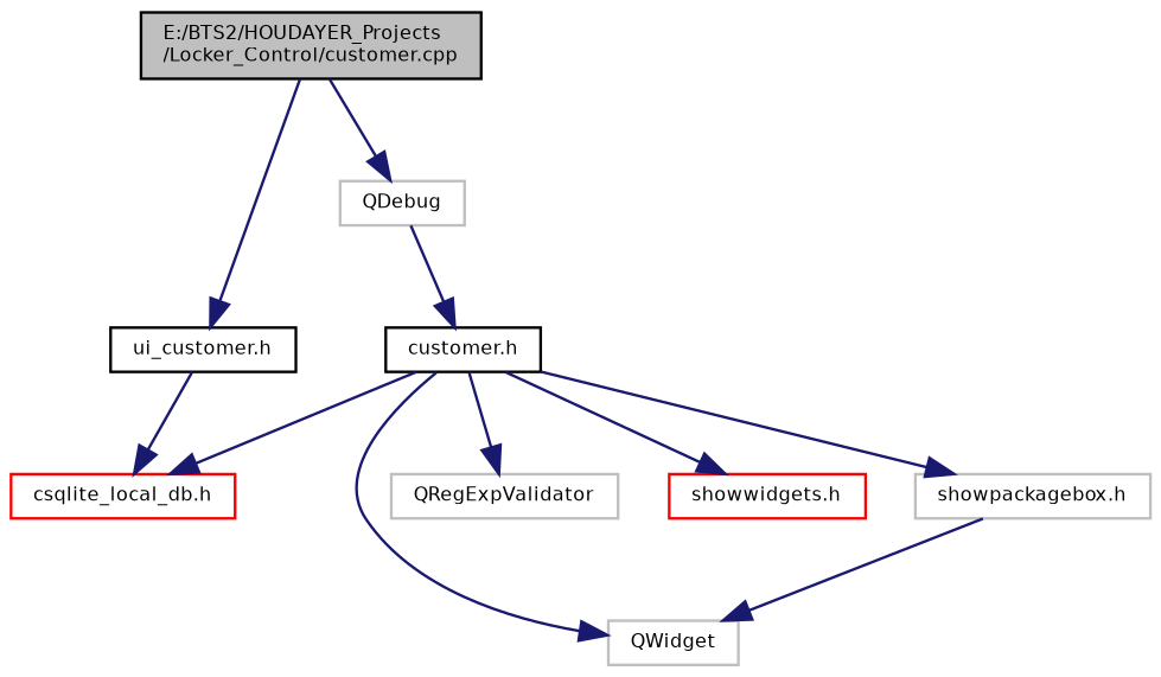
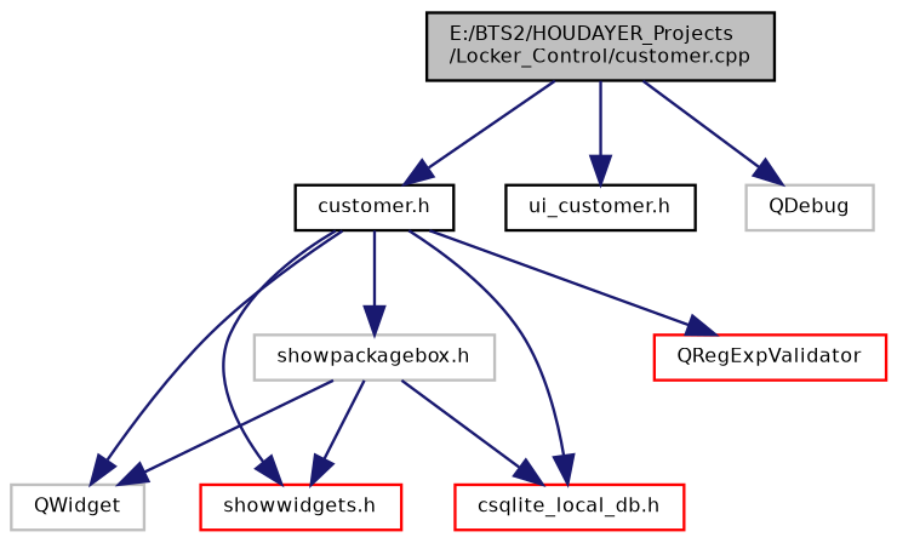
  digraph {
    node [color=grey75 fontname=Helvetica fontsize=7 shape=record]
    edge [color=midnightblue fontname=Helvetica fontsize=7 labelfontname=Helvetica labelfontsize=7 style=solid]
    n1 [color=black fillcolor=grey75 fontcolor=black height=0.2 label="E:/BTS2/HOUDAYER_Projects\l/Locker_Control/customer.cpp" style=filled width=0.4]
    n2 [color=black height=0.2 label="customer.h" width=0.4]
    n3 [color=black height=0.2 label="ui_customer.h" width=0.4]
    n4 [height=0.2 label=QDebug width=0.4]
    n5 [height=0.2 label=QWidget width=0.4]
-   n6 [height=0.2 label=QRegExpValidator width=0.4]
+   n6 [color=red height=0.2 label=QRegExpValidator width=0.4]
    n7 [color=red height=0.2 label="showwidgets.h" width=0.4]
    n8 [color=red height=0.2 label="csqlite_local_db.h" width=0.4]
    n9 [height=0.2 label="showpackagebox.h" width=0.4]
-   n4 -> n2
+   n1 -> n2
    n1 -> n3
    n1 -> n4
    n2 -> n5
    n2 -> n6
    n2 -> n7
    n2 -> n8
    n2 -> n9
    n9 -> n5
-   n3 -> n8
+   n9 -> n7
+   n9 -> n8
  }
